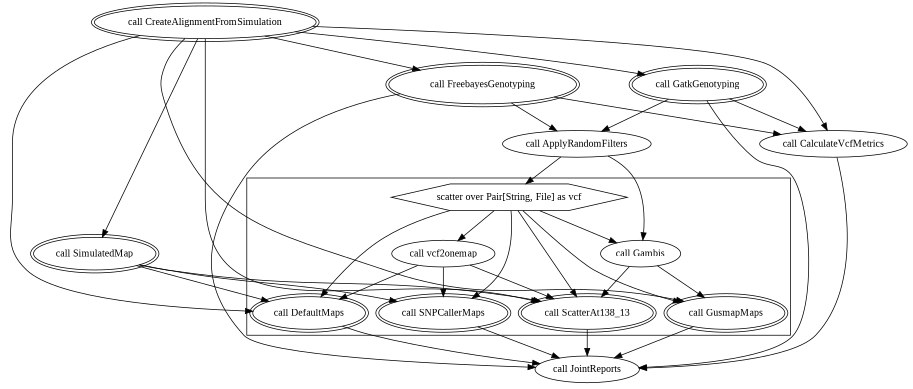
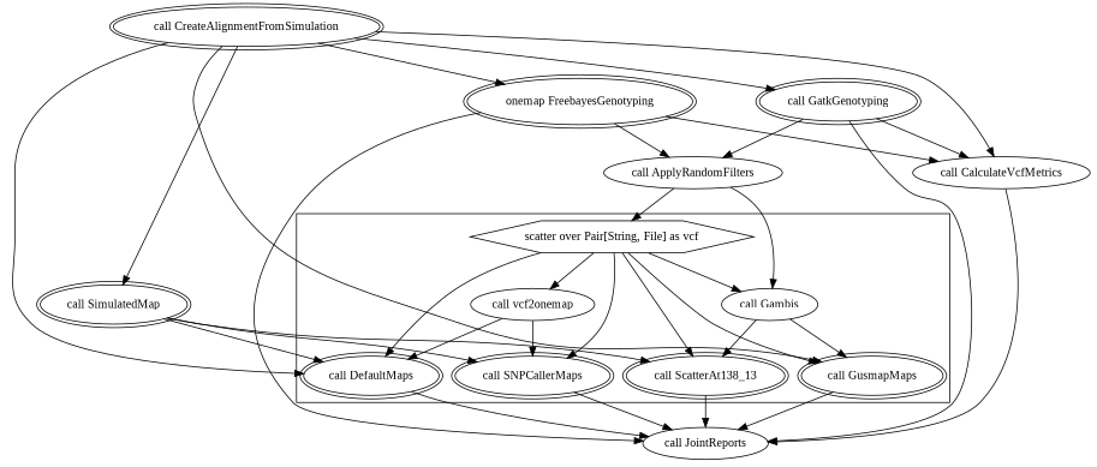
  digraph {
    compound=true
    fontname="Liberation Serif"
    node [fontname="Liberation Serif" shape=oval peripheries=2]
    edge [fontname="Liberation Serif"]
    n1 [label="scatter over Pair[String, File] as vcf" shape=hexagon peripheries=""]
    n2 [label="call DefaultMaps"]
    n3 [label="call GusmapMaps"]
    n4 [label="call SNPCallerMaps"]
    n5 [label="call vcf2onemap" shape="" peripheries=""]
    n6 [label="call Gambis" shape="" peripheries=""]
    n7 [label="call ScatterAt138_13"]
    n8 [label="call JointReports" shape="" peripheries=""]
-   n9 [label="call FreebayesGenotyping"]
+   n9 [label="onemap FreebayesGenotyping"]
    n10 [label="call ApplyRandomFilters" shape="" peripheries=""]
    n11 [label="call CalculateVcfMetrics" shape="" peripheries=""]
    n12 [label="call CreateAlignmentFromSimulation"]
    n13 [label="call GatkGenotyping"]
    n14 [label="call SimulatedMap"]
    subgraph cluster_1 {
      fillcolor=white
      style="filled,solid"
      n1
      n2
      n3
      n4
      n5
      n6
      n7
    }
    n1 -> n2
    n1 -> n3
    n1 -> n4
    n1 -> n5
    n1 -> n6
    n1 -> n7
    n2 -> n8
    n3 -> n8
    n4 -> n8
    n5 -> n2
    n5 -> n4
-   n5 -> n7
    n6 -> n3
    n6 -> n7
    n7 -> n8
    n9 -> n8
    n9 -> n10
    n9 -> n11
    n10 -> n1
    n10 -> n6
    n11 -> n8
    n12 -> n2
    n12 -> n3
-   n12 -> n7
    n12 -> n9
    n12 -> n11
    n12 -> n13
    n12 -> n14
    n13 -> n8
    n13 -> n10
    n13 -> n11
    n14 -> n2
    n14 -> n4
    n14 -> n7
  }
